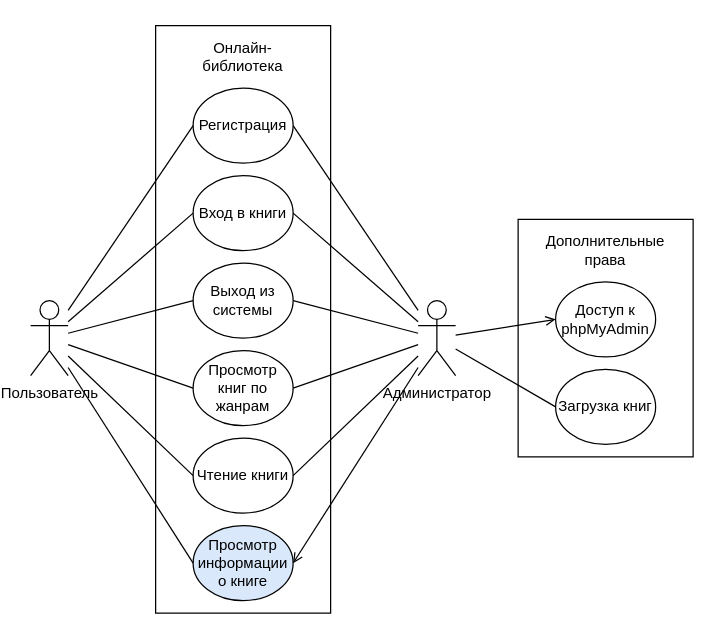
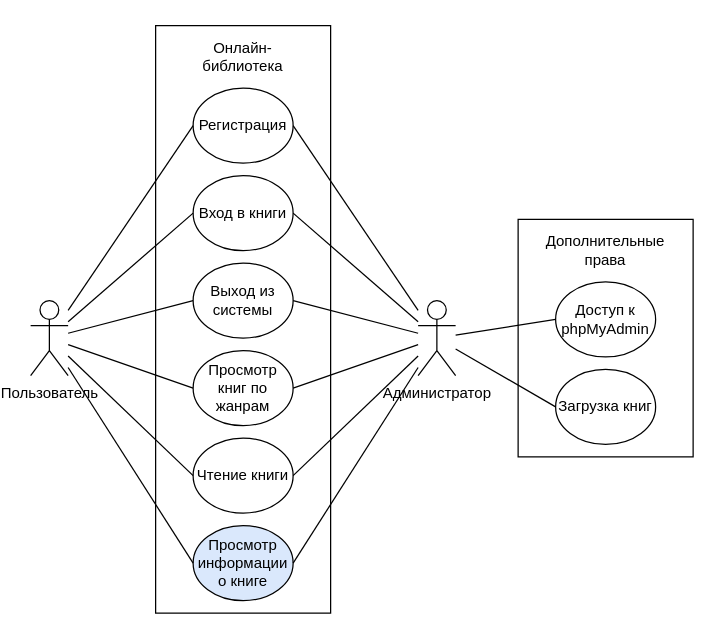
  <mxCell id="0" />
  <mxCell id="1" parent="0" />
  <mxCell id="2" value="" style="rounded=0;whiteSpace=wrap;html=1;" vertex="1" parent="1"><mxGeometry x="410" y="175" width="140" height="190" as="geometry" /></mxCell>
  <mxCell id="3" value="" style="rounded=0;whiteSpace=wrap;html=1;" vertex="1" parent="1"><mxGeometry x="120" y="20" width="140" height="470" as="geometry" /></mxCell>
  <mxCell id="4" value="Пользователь" style="shape=umlActor;verticalLabelPosition=bottom;verticalAlign=top;html=1;outlineConnect=0;" vertex="1" parent="1"><mxGeometry x="20" y="240" width="30" height="60" as="geometry" /></mxCell>
  <mxCell id="5" value="Администратор" style="shape=umlActor;verticalLabelPosition=bottom;verticalAlign=top;html=1;outlineConnect=0;" vertex="1" parent="1"><mxGeometry x="330" y="240" width="30" height="60" as="geometry" /></mxCell>
  <mxCell id="6" value="Регистрация" style="ellipse;whiteSpace=wrap;html=1;" vertex="1" parent="1"><mxGeometry x="150" y="70" width="80" height="60" as="geometry" /></mxCell>
  <mxCell id="7" value="Вход в книги" style="ellipse;whiteSpace=wrap;html=1;" vertex="1" parent="1"><mxGeometry x="150" y="140" width="80" height="60" as="geometry" /></mxCell>
  <mxCell id="8" value="Выход из системы" style="ellipse;whiteSpace=wrap;html=1;" vertex="1" parent="1"><mxGeometry x="150" y="210" width="80" height="60" as="geometry" /></mxCell>
  <mxCell id="9" value="Просмотр книг по жанрам" style="ellipse;whiteSpace=wrap;html=1;" vertex="1" parent="1"><mxGeometry x="150" y="280" width="80" height="60" as="geometry" /></mxCell>
  <mxCell id="10" value="Чтение книги" style="ellipse;whiteSpace=wrap;html=1;" vertex="1" parent="1"><mxGeometry x="150" y="350" width="80" height="60" as="geometry" /></mxCell>
  <mxCell id="11" value="Доступ к phpMyAdmin" style="ellipse;whiteSpace=wrap;html=1;" vertex="1" parent="1"><mxGeometry x="440" y="225" width="80" height="60" as="geometry" /></mxCell>
  <mxCell id="12" value="Загрузка книг" style="ellipse;whiteSpace=wrap;html=1;" vertex="1" parent="1"><mxGeometry x="440" y="295" width="80" height="60" as="geometry" /></mxCell>
  <mxCell id="13" value="Просмотр информации о книге" style="ellipse;whiteSpace=wrap;html=1;fillColor=#dae8fc;" vertex="1" parent="1"><mxGeometry x="150" y="420" width="80" height="60" as="geometry" /></mxCell>
  <mxCell id="14" value="" style="endArrow=none;html=1;rounded=0;entryX=0;entryY=0.5;entryDx=0;entryDy=0;" edge="1" parent="1" source="4" target="6"><mxGeometry width="50" height="50" relative="1" as="geometry"><mxPoint x="80" y="250" as="sourcePoint" /><mxPoint x="130" y="200" as="targetPoint" /></mxGeometry></mxCell>
  <mxCell id="15" value="" style="endArrow=none;html=1;rounded=0;entryX=0;entryY=0.5;entryDx=0;entryDy=0;" edge="1" parent="1" source="4" target="7"><mxGeometry width="50" height="50" relative="1" as="geometry"><mxPoint x="-60" y="430" as="sourcePoint" /><mxPoint x="40" y="282" as="targetPoint" /></mxGeometry></mxCell>
  <mxCell id="16" value="" style="endArrow=none;html=1;rounded=0;entryX=0;entryY=0.5;entryDx=0;entryDy=0;" edge="1" parent="1" source="4" target="8"><mxGeometry width="50" height="50" relative="1" as="geometry"><mxPoint x="-30" y="440" as="sourcePoint" /><mxPoint x="70" y="292" as="targetPoint" /></mxGeometry></mxCell>
  <mxCell id="17" value="" style="endArrow=none;html=1;rounded=0;entryX=0;entryY=0.5;entryDx=0;entryDy=0;" edge="1" parent="1" source="4" target="9"><mxGeometry width="50" height="50" relative="1" as="geometry"><mxPoint x="-10" y="380" as="sourcePoint" /><mxPoint x="90" y="232" as="targetPoint" /></mxGeometry></mxCell>
  <mxCell id="18" value="" style="endArrow=none;html=1;rounded=0;entryX=0;entryY=0.5;entryDx=0;entryDy=0;" edge="1" parent="1" source="4" target="10"><mxGeometry width="50" height="50" relative="1" as="geometry"><mxPoint x="-80" y="410" as="sourcePoint" /><mxPoint x="20" y="262" as="targetPoint" /></mxGeometry></mxCell>
  <mxCell id="19" value="" style="endArrow=none;html=1;rounded=0;entryX=0;entryY=0.5;entryDx=0;entryDy=0;" edge="1" parent="1" source="4" target="13"><mxGeometry width="50" height="50" relative="1" as="geometry"><mxPoint x="-60" y="460" as="sourcePoint" /><mxPoint x="40" y="312" as="targetPoint" /></mxGeometry></mxCell>
  <mxCell id="20" value="" style="endArrow=none;html=1;rounded=0;entryX=1;entryY=0.5;entryDx=0;entryDy=0;" edge="1" parent="1" source="5" target="6"><mxGeometry width="50" height="50" relative="1" as="geometry"><mxPoint x="310" y="420" as="sourcePoint" /><mxPoint x="410" y="272" as="targetPoint" /></mxGeometry></mxCell>
  <mxCell id="21" value="" style="endArrow=none;html=1;rounded=0;entryX=1;entryY=0.5;entryDx=0;entryDy=0;" edge="1" parent="1" source="5" target="7"><mxGeometry width="50" height="50" relative="1" as="geometry"><mxPoint x="380" y="420" as="sourcePoint" /><mxPoint x="480" y="272" as="targetPoint" /></mxGeometry></mxCell>
  <mxCell id="22" value="" style="endArrow=none;html=1;rounded=0;entryX=1;entryY=0.5;entryDx=0;entryDy=0;" edge="1" parent="1" source="5" target="8"><mxGeometry width="50" height="50" relative="1" as="geometry"><mxPoint x="390" y="440" as="sourcePoint" /><mxPoint x="490" y="292" as="targetPoint" /></mxGeometry></mxCell>
  <mxCell id="23" value="" style="endArrow=none;html=1;rounded=0;entryX=1;entryY=0.5;entryDx=0;entryDy=0;" edge="1" parent="1" source="5" target="9"><mxGeometry width="50" height="50" relative="1" as="geometry"><mxPoint x="400" y="420" as="sourcePoint" /><mxPoint x="500" y="272" as="targetPoint" /></mxGeometry></mxCell>
  <mxCell id="24" value="" style="endArrow=none;html=1;rounded=0;entryX=1;entryY=0.5;entryDx=0;entryDy=0;" edge="1" parent="1" source="5" target="10"><mxGeometry width="50" height="50" relative="1" as="geometry"><mxPoint x="410" y="440" as="sourcePoint" /><mxPoint x="510" y="292" as="targetPoint" /></mxGeometry></mxCell>
- <mxCell id="25" value="" style="endArrow=open;html=1;rounded=0;entryX=1;entryY=0.5;entryDx=0;entryDy=0;" edge="1" parent="1" source="5" target="13"><mxGeometry width="50" height="50" relative="1" as="geometry"><mxPoint x="420" y="440" as="sourcePoint" /><mxPoint x="520" y="292" as="targetPoint" /></mxGeometry></mxCell>
- <mxCell id="26" value="" style="endArrow=open;html=1;rounded=0;entryX=0;entryY=0.5;entryDx=0;entryDy=0;" edge="1" parent="1" source="5" target="11"><mxGeometry width="50" height="50" relative="1" as="geometry"><mxPoint x="360" y="450" as="sourcePoint" /><mxPoint x="460" y="302" as="targetPoint" /></mxGeometry></mxCell>
+ <mxCell id="25" value="" style="endArrow=none;html=1;rounded=0;entryX=1;entryY=0.5;entryDx=0;entryDy=0;" edge="1" parent="1" source="5" target="13"><mxGeometry width="50" height="50" relative="1" as="geometry"><mxPoint x="420" y="440" as="sourcePoint" /><mxPoint x="520" y="292" as="targetPoint" /></mxGeometry></mxCell>
+ <mxCell id="26" value="" style="endArrow=none;html=1;rounded=0;entryX=0;entryY=0.5;entryDx=0;entryDy=0;" edge="1" parent="1" source="5" target="11"><mxGeometry width="50" height="50" relative="1" as="geometry"><mxPoint x="360" y="450" as="sourcePoint" /><mxPoint x="460" y="302" as="targetPoint" /></mxGeometry></mxCell>
  <mxCell id="27" value="" style="endArrow=none;html=1;rounded=0;entryX=0;entryY=0.5;entryDx=0;entryDy=0;" edge="1" parent="1" source="5" target="12"><mxGeometry width="50" height="50" relative="1" as="geometry"><mxPoint x="370" y="470" as="sourcePoint" /><mxPoint x="470" y="322" as="targetPoint" /></mxGeometry></mxCell>
  <mxCell id="28" value="Онлайн- библиотека" style="text;html=1;align=center;verticalAlign=middle;whiteSpace=wrap;rounded=0;" vertex="1" parent="1"><mxGeometry x="160" y="30" width="60" height="30" as="geometry" /></mxCell>
  <mxCell id="29" value="Дополнительные права" style="text;html=1;align=center;verticalAlign=middle;whiteSpace=wrap;rounded=0;" vertex="1" parent="1"><mxGeometry x="450" y="185" width="60" height="30" as="geometry" /></mxCell>
